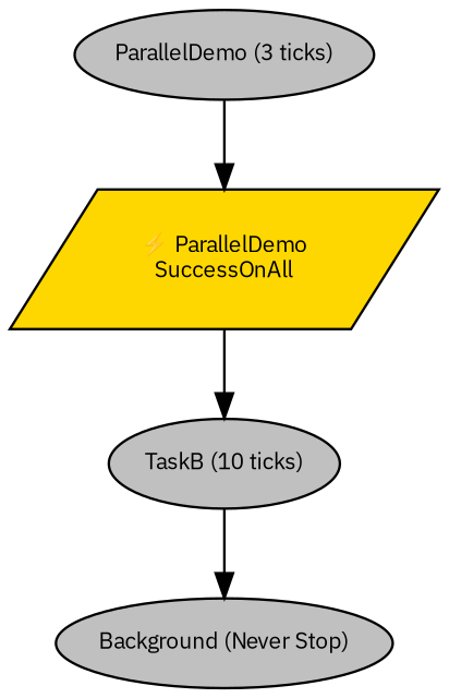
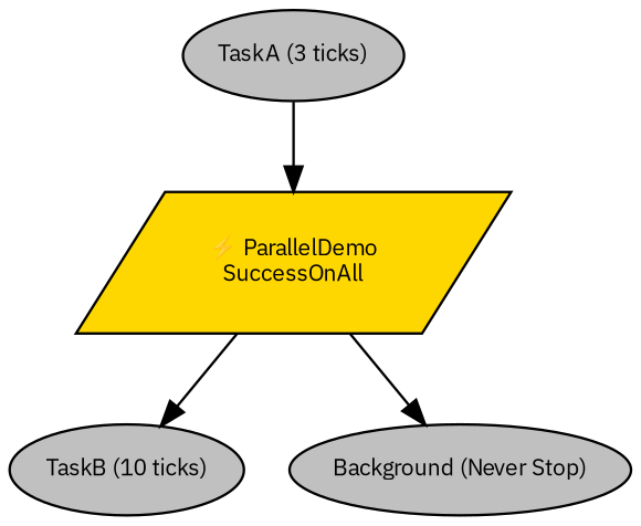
  digraph {
    fontname="IBM Plex Sans"
    ordering=out
    node [fillcolor=gray fontcolor=black fontname="IBM Plex Sans" fontsize=9 shape=ellipse style=filled]
    edge [fontname="IBM Plex Sans"]
    n1 [fillcolor=gold label="⚡ ParallelDemo\nSuccessOnAll" shape=parallelogram]
    n2 [label="TaskB (10 ticks)"]
    n3 [label="Background (Never Stop)"]
-   n4 [label="ParallelDemo (3 ticks)"]
+   n4 [label="TaskA (3 ticks)"]
    n1 -> n2
-   n2 -> n3
+   n1 -> n3
    n4 -> n1
  }
